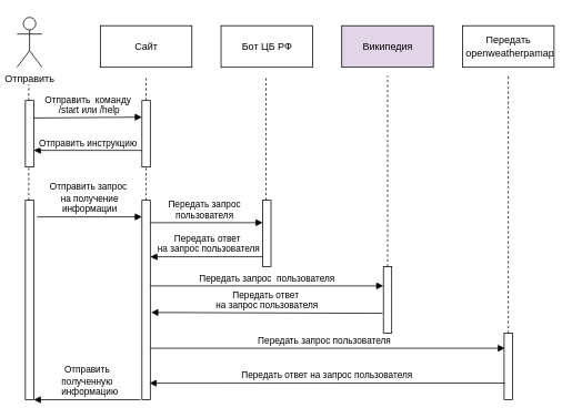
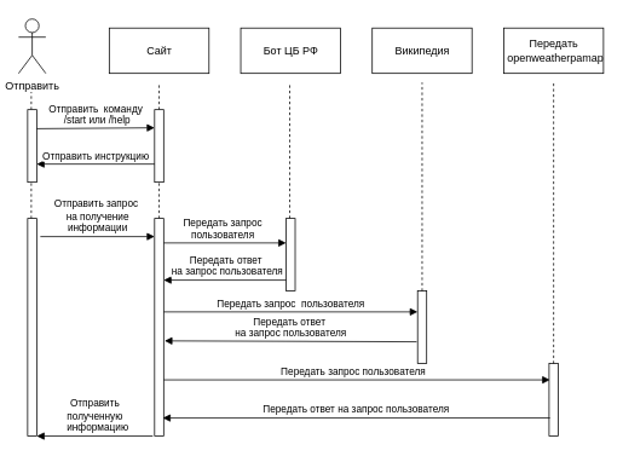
  <mxCell id="0" />
  <mxCell id="1" parent="0" />
  <mxCell id="2" value="" style="endArrow=none;html=1;dashed=1;" edge="1" parent="1"><mxGeometry width="50" height="50" relative="1" as="geometry"><mxPoint x="319" y="270" as="sourcePoint" /><mxPoint x="319" y="90" as="targetPoint" /></mxGeometry></mxCell>
  <mxCell id="3" value="Передать ответ&amp;nbsp;&lt;br&gt;на запрос пользователя&lt;br&gt;" style="html=1;verticalAlign=bottom;endArrow=block;" edge="1" parent="1"><mxGeometry width="80" relative="1" as="geometry"><mxPoint x="320" y="308" as="sourcePoint" /><mxPoint x="180" y="308" as="targetPoint" /></mxGeometry></mxCell>
  <mxCell id="4" value="Передать запрос&amp;nbsp;пользователя&lt;br&gt;" style="html=1;verticalAlign=bottom;endArrow=block;entryX=0.5;entryY=0.25;entryDx=0;entryDy=0;entryPerimeter=0;" edge="1" parent="1"><mxGeometry width="80" relative="1" as="geometry"><mxPoint x="171" y="418" as="sourcePoint" /><mxPoint x="606" y="418" as="targetPoint" /></mxGeometry></mxCell>
  <mxCell id="5" value="Передать запрос &lt;br&gt;пользователя&lt;br&gt;" style="html=1;verticalAlign=bottom;endArrow=block;" edge="1" parent="1"><mxGeometry width="80" relative="1" as="geometry"><mxPoint x="175" y="267" as="sourcePoint" /><mxPoint x="315" y="267" as="targetPoint" /></mxGeometry></mxCell>
  <mxCell id="6" value="" style="endArrow=none;html=1;dashed=1;" edge="1" parent="1"><mxGeometry width="50" height="50" relative="1" as="geometry"><mxPoint x="175" y="240" as="sourcePoint" /><mxPoint x="175" y="90" as="targetPoint" /></mxGeometry></mxCell>
  <mxCell id="7" value="" style="endArrow=none;html=1;dashed=1;" edge="1" parent="1" target="22"><mxGeometry width="50" height="50" relative="1" as="geometry"><mxPoint x="35" y="280" as="sourcePoint" /><mxPoint x="34" y="100" as="targetPoint" /></mxGeometry></mxCell>
  <mxCell id="8" value="" style="endArrow=none;html=1;dashed=1;" edge="1" parent="1" source="22"><mxGeometry width="50" height="50" relative="1" as="geometry"><mxPoint x="34" y="410" as="sourcePoint" /><mxPoint x="34" y="100" as="targetPoint" /></mxGeometry></mxCell>
  <mxCell id="9" value="" style="html=1;points=[];perimeter=orthogonalPerimeter;" vertex="1" parent="1"><mxGeometry x="30" y="120" width="10" height="80" as="geometry" /></mxCell>
  <mxCell id="10" value="Отправить" style="shape=umlActor;verticalLabelPosition=bottom;labelBackgroundColor=#ffffff;verticalAlign=top;html=1;" vertex="1" parent="1"><mxGeometry x="20" y="20" width="30" height="60" as="geometry" /></mxCell>
  <mxCell id="11" value="Сайт" style="html=1;" vertex="1" parent="1"><mxGeometry x="120" y="30" width="110" height="50" as="geometry" /></mxCell>
  <mxCell id="12" value="Передать&lt;br&gt;&amp;nbsp;openweatherpamap" style="html=1;" vertex="1" parent="1"><mxGeometry x="555" y="30" width="110" height="50" as="geometry" /></mxCell>
- <mxCell id="13" value="Википедия" style="html=1;fillColor=#e1d5e7;" vertex="1" parent="1"><mxGeometry x="410" y="30" width="110" height="50" as="geometry" /></mxCell>
+ <mxCell id="13" value="Википедия" style="html=1;" vertex="1" parent="1"><mxGeometry x="410" y="30" width="110" height="50" as="geometry" /></mxCell>
  <mxCell id="14" value="Бот ЦБ РФ" style="html=1;" vertex="1" parent="1"><mxGeometry x="265" y="30" width="110" height="50" as="geometry" /></mxCell>
  <mxCell id="15" value="" style="html=1;points=[];perimeter=orthogonalPerimeter;" vertex="1" parent="1"><mxGeometry x="605" y="400" width="10" height="80" as="geometry" /></mxCell>
  <mxCell id="16" value="" style="html=1;points=[];perimeter=orthogonalPerimeter;" vertex="1" parent="1"><mxGeometry x="460" y="320" width="10" height="80" as="geometry" /></mxCell>
  <mxCell id="17" value="" style="html=1;points=[];perimeter=orthogonalPerimeter;" vertex="1" parent="1"><mxGeometry x="315" y="240" width="10" height="80" as="geometry" /></mxCell>
  <mxCell id="18" value="" style="html=1;points=[];perimeter=orthogonalPerimeter;" vertex="1" parent="1"><mxGeometry x="170" y="120" width="10" height="80" as="geometry" /></mxCell>
  <mxCell id="19" value="Отправить запрос&amp;nbsp;&lt;br&gt;на получение&lt;br&gt;информации&lt;br&gt;" style="html=1;verticalAlign=bottom;endArrow=block;" edge="1" parent="1"><mxGeometry width="80" relative="1" as="geometry"><mxPoint x="44" y="260" as="sourcePoint" /><mxPoint x="170" y="260" as="targetPoint" /></mxGeometry></mxCell>
  <mxCell id="20" value="Отправить инструкцию" style="html=1;verticalAlign=bottom;endArrow=block;" edge="1" parent="1"><mxGeometry width="80" relative="1" as="geometry"><mxPoint x="170" y="180" as="sourcePoint" /><mxPoint x="40" y="180" as="targetPoint" /></mxGeometry></mxCell>
  <mxCell id="21" value="Отправить&amp;nbsp; команду&lt;br&gt;&amp;nbsp;/start или /help" style="html=1;verticalAlign=bottom;endArrow=block;exitX=1.1;exitY=0.421;exitDx=0;exitDy=0;exitPerimeter=0;" edge="1" parent="1"><mxGeometry width="80" relative="1" as="geometry"><mxPoint x="40" y="141" as="sourcePoint" /><mxPoint x="170" y="140" as="targetPoint" /></mxGeometry></mxCell>
  <mxCell id="22" value="" style="html=1;points=[];perimeter=orthogonalPerimeter;" vertex="1" parent="1"><mxGeometry x="30" y="240" width="10" height="240" as="geometry" /></mxCell>
  <mxCell id="23" value="" style="html=1;points=[];perimeter=orthogonalPerimeter;" vertex="1" parent="1"><mxGeometry x="170" y="240" width="10" height="240" as="geometry" /></mxCell>
  <mxCell id="24" value="Передать запрос&amp;nbsp; пользователя&lt;br&gt;" style="html=1;verticalAlign=bottom;endArrow=block;entryX=0;entryY=0.288;entryDx=0;entryDy=0;entryPerimeter=0;" edge="1" parent="1" source="23" target="16"><mxGeometry width="80" relative="1" as="geometry"><mxPoint x="185" y="277" as="sourcePoint" /><mxPoint x="325" y="277" as="targetPoint" /></mxGeometry></mxCell>
  <mxCell id="25" value="Отправить &lt;br&gt;полученную&lt;br&gt;&amp;nbsp; информацию" style="html=1;verticalAlign=bottom;endArrow=block;" edge="1" parent="1" target="22"><mxGeometry width="80" relative="1" as="geometry"><mxPoint x="168" y="480" as="sourcePoint" /><mxPoint x="55" y="322" as="targetPoint" /></mxGeometry></mxCell>
  <mxCell id="26" value="Передать ответ&amp;nbsp;&lt;br&gt;на запрос пользователя&lt;br&gt;" style="html=1;verticalAlign=bottom;endArrow=block;entryX=0.9;entryY=0.563;entryDx=0;entryDy=0;entryPerimeter=0;" edge="1" parent="1"><mxGeometry width="80" relative="1" as="geometry"><mxPoint x="459" y="376" as="sourcePoint" /><mxPoint x="181" y="375" as="targetPoint" /></mxGeometry></mxCell>
  <mxCell id="27" value="Передать ответ на запрос пользователя&lt;br&gt;" style="html=1;verticalAlign=bottom;endArrow=block;entryX=0.9;entryY=0.917;entryDx=0;entryDy=0;entryPerimeter=0;" edge="1" parent="1" target="23"><mxGeometry width="80" relative="1" as="geometry"><mxPoint x="606" y="460" as="sourcePoint" /><mxPoint x="181" y="465" as="targetPoint" /></mxGeometry></mxCell>
  <mxCell id="28" value="" style="endArrow=none;html=1;dashed=1;" edge="1" parent="1" source="15"><mxGeometry width="50" height="50" relative="1" as="geometry"><mxPoint x="610" y="270" as="sourcePoint" /><mxPoint x="610" y="90" as="targetPoint" /></mxGeometry></mxCell>
  <mxCell id="29" value="" style="endArrow=none;html=1;dashed=1;" edge="1" parent="1" source="16"><mxGeometry width="50" height="50" relative="1" as="geometry"><mxPoint x="465" y="240" as="sourcePoint" /><mxPoint x="465" y="90" as="targetPoint" /></mxGeometry></mxCell>
